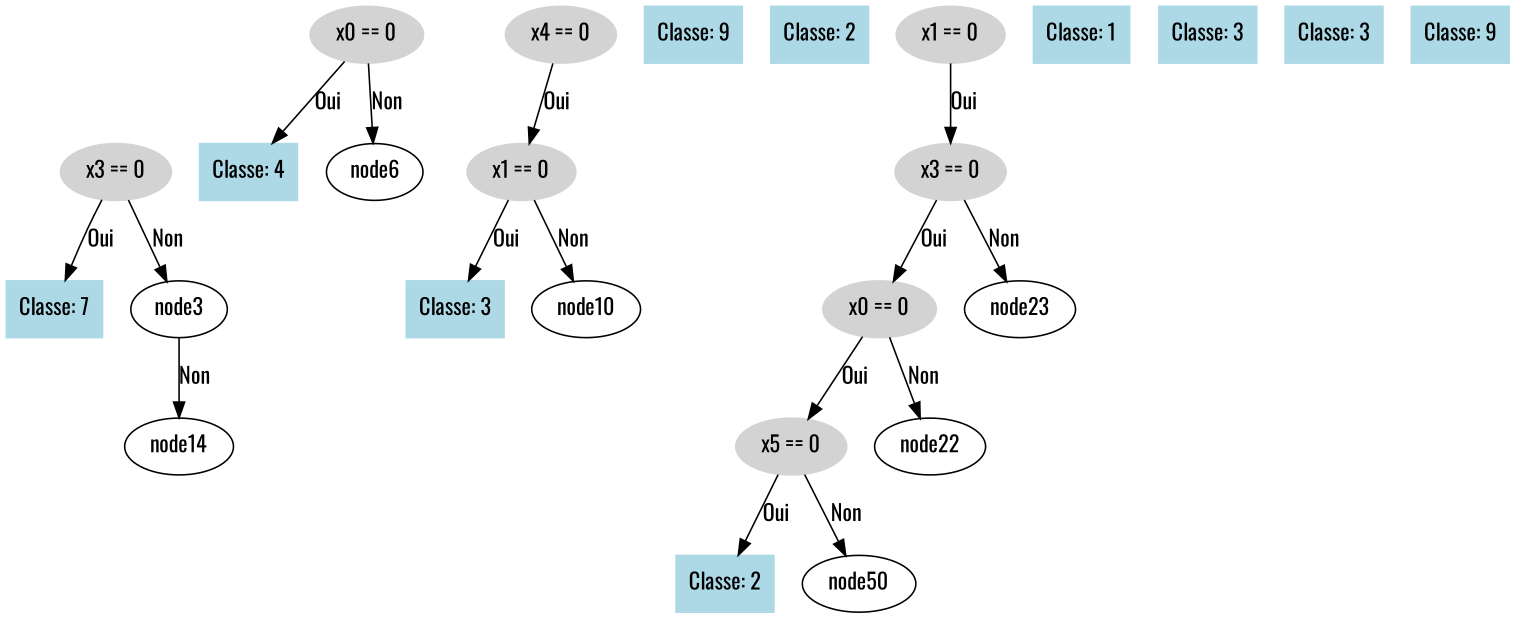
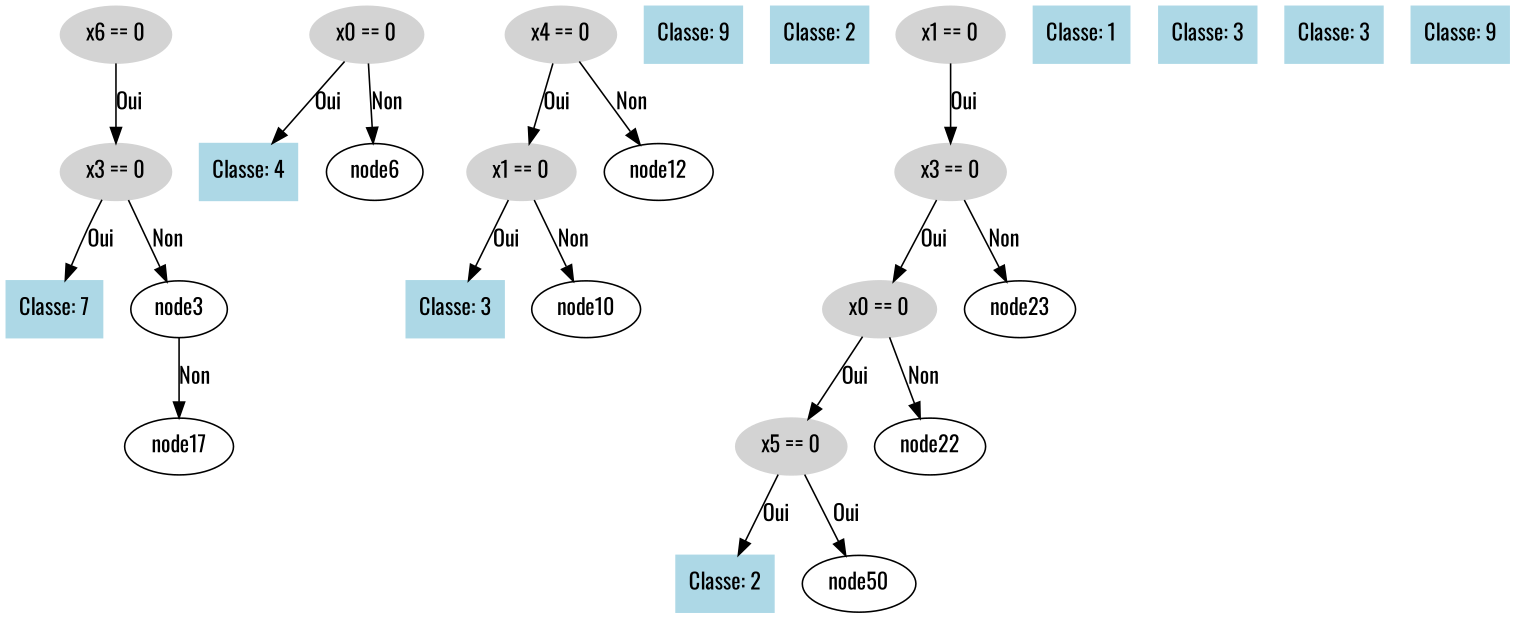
  digraph {
    fontname=Oswald
    node [color=lightblue fontname=Oswald shape=box style=filled]
    edge [fontname=Oswald]
+   n1 [color=lightgray label="x6 == 0" shape=ellipse]
    n2 [color=lightgray label="x3 == 0" shape=ellipse]
    n3 [label="Classe: 7"]
    node3 [color="" shape="" style=""]
-   node14 [color="" shape="" style=""]
+   node14 [label=node17 color="" shape="" style=""]
    n6 [color=lightgray label="x0 == 0" shape=ellipse]
    n7 [label="Classe: 4"]
    node6 [color="" shape="" style=""]
    n9 [color=lightgray label="x4 == 0" shape=ellipse]
    n10 [color=lightgray label="x1 == 0" shape=ellipse]
+   node12 [color="" shape="" style=""]
    n12 [label="Classe: 3"]
    node10 [color="" shape="" style=""]
    n14 [label="Classe: 9"]
    n15 [label="Classe: 2"]
    n16 [color=lightgray label="x1 == 0" shape=ellipse]
    n17 [color=lightgray label="x3 == 0" shape=ellipse]
    n18 [color=lightgray label="x0 == 0" shape=ellipse]
    n19 [label=node23 color="" shape="" style=""]
    n20 [color=lightgray label="x5 == 0" shape=ellipse]
    node22 [color="" shape="" style=""]
    n22 [label="Classe: 2"]
    n23 [label=node50 color="" shape="" style=""]
    n24 [label="Classe: 1"]
    n25 [label="Classe: 3"]
    n26 [label="Classe: 3"]
    n27 [label="Classe: 9"]
+   n1 -> n2 [label=Oui]
    n2 -> n3 [label=Oui]
    n2 -> node3 [label=Non]
    node3 -> node14 [label=Non]
    n6 -> n7 [label=Oui]
    n6 -> node6 [label=Non]
    n9 -> n10 [label=Oui]
+   n9 -> node12 [label=Non]
    n10 -> n12 [label=Oui]
    n10 -> node10 [label=Non]
    n16 -> n17 [label=Oui]
    n17 -> n18 [label=Oui]
    n17 -> n19 [label=Non]
    n18 -> n20 [label=Oui]
    n18 -> node22 [label=Non]
    n20 -> n22 [label=Oui]
-   n20 -> n23 [label=Non]
+   n20 -> n23 [label=Oui]
  }
